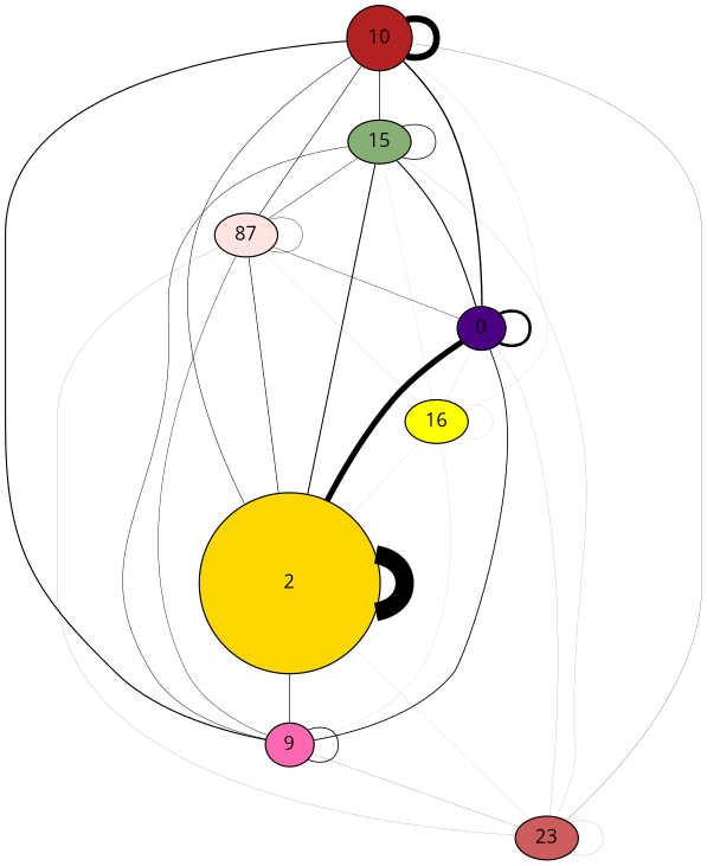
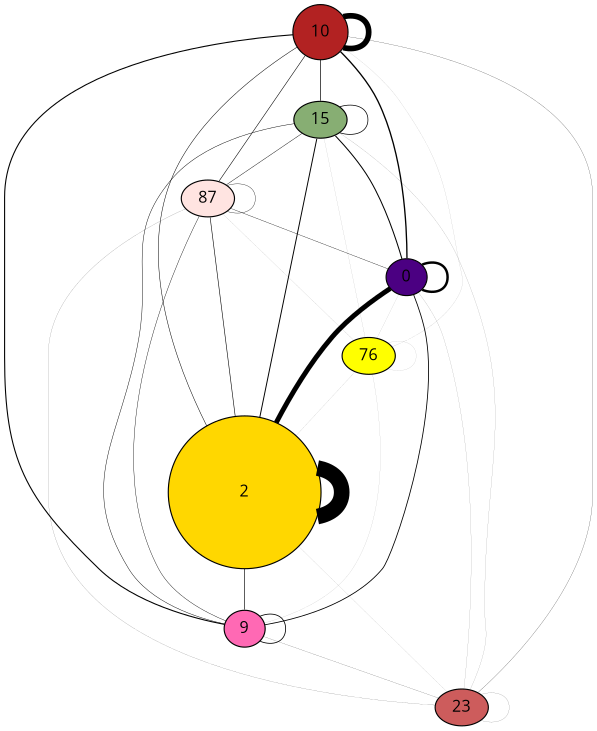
  graph {
    fontname="Open Sans"
    node [fontname="Open Sans" style=filled]
    edge [fontname="Open Sans" penwidth=0.0483411523607]
    0 [fillcolor="#4B0082" height=0.370887280998 width=0.370887280998]
    2 [fillcolor="#FFD700" height=1.8416471884 width=1.8416471884]
    9 [fillcolor="#FF69B4" height=0.121497557568 width=0.121497557568]
-   16 [fillcolor="#FFFF00" height=0.00639460829306 width=0.00639460829306]
+   16 [fillcolor="#FFFF00" height=0.00639460829306 width=0.00639460829306 label=76]
    n5 [fillcolor="#CD5C5C" height=0.0159865207327 label=23 width=0.0159865207327]
    10 [fillcolor="#B22222" height=0.661841958332 width=0.661841958332]
    15 [fillcolor="#87AE73" height=0.118300253422 width=0.118300253422]
    n8 [fillcolor="#FFE4E1" height=0.0607487787841 label=87 width=0.0607487787841]
    0 -- 0 [penwidth=2.15118128005]
    0 -- 2 [penwidth=4.27819198392]
    0 -- 9 [penwidth=0.72511728541]
    0 -- 16
    0 -- n5 [penwidth=0.072511728541]
    2 -- 2 [penwidth=13.6080343895]
    2 -- 9 [penwidth=0.555923252148]
    2 -- n5
    9 -- 9 [penwidth=0.70094670923]
    9 -- n5 [penwidth=0.120852880902]
    16 -- 2
    16 -- 9
    16 -- 16
    16 -- n5 [penwidth=0.0241705761803]
    n5 -- n5 [penwidth=0.0966823047214]
    10 -- 0 [penwidth=1.16018765666]
    10 -- 2 [penwidth=0.435070371246]
    10 -- 9 [penwidth=0.942652471034]
    10 -- 16
    10 -- n5 [penwidth=0.169194033262]
    10 -- 10 [penwidth=4.93079754079]
    10 -- 15 [penwidth=0.604264404509]
    10 -- n8 [penwidth=0.483411523607]
    15 -- 0 [penwidth=0.894311318673]
    15 -- 2 [penwidth=0.845970166312]
    15 -- 9 [penwidth=0.386729218886]
    15 -- 16
    15 -- n5 [penwidth=0.072511728541]
    15 -- 15 [penwidth=0.628434980689]
    15 -- n8 [penwidth=0.362558642705]
    n8 -- 0 [penwidth=0.290046914164]
    n8 -- 2 [penwidth=0.507582099787]
    n8 -- 9 [penwidth=0.338388066525]
    n8 -- 16
    n8 -- n5 [penwidth=0.0966823047214]
    n8 -- n8 [penwidth=0.290046914164]
  }
